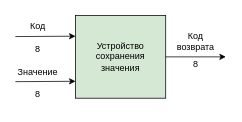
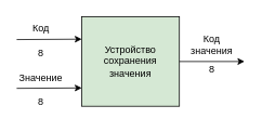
  <mxCell id="0" />
  <mxCell id="1" parent="0" />
  <mxCell id="2" value="&lt;div&gt;Устройство&lt;/div&gt;&lt;div&gt;сохранения значения&lt;br&gt;&lt;/div&gt;" style="rounded=0;whiteSpace=wrap;html=1;fillColor=#d5e8d4;" vertex="1" parent="1"><mxGeometry x="100" y="20" width="120" height="110" as="geometry" /></mxCell>
  <mxCell id="3" value="" style="endArrow=classic;html=1;rounded=0;entryX=0;entryY=0.25;entryDx=0;entryDy=0;" edge="1" parent="1" target="2"><mxGeometry width="50" height="50" relative="1" as="geometry"><mxPoint x="20" y="48" as="sourcePoint" /><mxPoint x="260" y="215" as="targetPoint" /></mxGeometry></mxCell>
  <mxCell id="4" value="Код" style="text;html=1;strokeColor=none;fillColor=none;align=center;verticalAlign=middle;whiteSpace=wrap;rounded=0;" vertex="1" parent="1"><mxGeometry x="20" y="20" width="60" height="30" as="geometry" /></mxCell>
  <mxCell id="5" value="" style="endArrow=classic;html=1;rounded=0;" edge="1" parent="1" source="2"><mxGeometry width="50" height="50" relative="1" as="geometry"><mxPoint x="30" y="50" as="sourcePoint" /><mxPoint x="300" y="75" as="targetPoint" /></mxGeometry></mxCell>
- <mxCell id="6" value="Код возврата" style="text;html=1;strokeColor=none;fillColor=none;align=center;verticalAlign=middle;whiteSpace=wrap;rounded=0;" vertex="1" parent="1"><mxGeometry x="230" y="40" width="60" height="30" as="geometry" /></mxCell>
+ <mxCell id="6" value="Код значения" style="text;html=1;strokeColor=none;fillColor=none;align=center;verticalAlign=middle;whiteSpace=wrap;rounded=0;" vertex="1" parent="1"><mxGeometry x="230" y="40" width="60" height="30" as="geometry" /></mxCell>
  <mxCell id="7" value="8" style="text;html=1;strokeColor=none;fillColor=none;align=center;verticalAlign=middle;whiteSpace=wrap;rounded=0;" vertex="1" parent="1"><mxGeometry x="20" y="50" width="60" height="30" as="geometry" /></mxCell>
  <mxCell id="8" value="8" style="text;html=1;strokeColor=none;fillColor=none;align=center;verticalAlign=middle;whiteSpace=wrap;rounded=0;" vertex="1" parent="1"><mxGeometry x="230" y="70" width="60" height="30" as="geometry" /></mxCell>
  <mxCell id="9" value="" style="endArrow=classic;html=1;rounded=0;entryX=0;entryY=0.25;entryDx=0;entryDy=0;" edge="1" parent="1"><mxGeometry width="50" height="50" relative="1" as="geometry"><mxPoint x="20" y="108" as="sourcePoint" /><mxPoint x="100" y="107.5" as="targetPoint" /></mxGeometry></mxCell>
  <mxCell id="10" value="Значение" style="text;html=1;strokeColor=none;fillColor=none;align=center;verticalAlign=middle;whiteSpace=wrap;rounded=0;" vertex="1" parent="1"><mxGeometry x="20" y="80" width="60" height="30" as="geometry" /></mxCell>
  <mxCell id="11" value="8" style="text;html=1;strokeColor=none;fillColor=none;align=center;verticalAlign=middle;whiteSpace=wrap;rounded=0;" vertex="1" parent="1"><mxGeometry x="20" y="110" width="60" height="30" as="geometry" /></mxCell>
